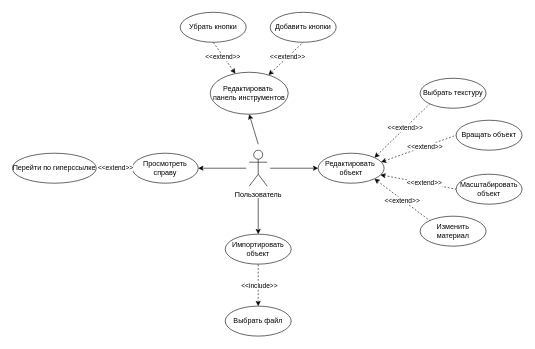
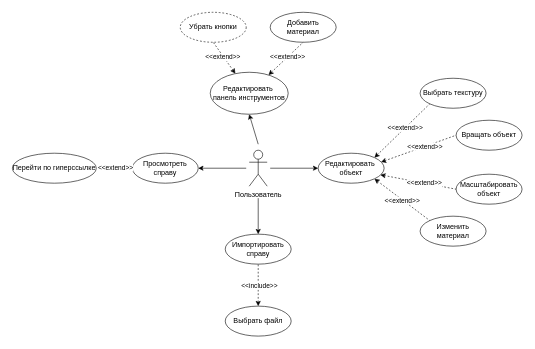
  <mxCell id="0" />
  <mxCell id="1" parent="0" />
  <mxCell id="2" value="Пользователь" style="shape=umlActor;verticalLabelPosition=bottom;verticalAlign=top;html=1;outlineConnect=0;" vertex="1" parent="1"><mxGeometry x="415" y="250" width="30" height="60" as="geometry" /></mxCell>
- <mxCell id="3" value="Импортировать&lt;br&gt;объект" style="ellipse;whiteSpace=wrap;html=1;" vertex="1" parent="1"><mxGeometry x="375" y="390" width="110" height="50" as="geometry" /></mxCell>
+ <mxCell id="3" value="Импортировать&lt;br&gt;справу" style="ellipse;whiteSpace=wrap;html=1;" vertex="1" parent="1"><mxGeometry x="375" y="390" width="110" height="50" as="geometry" /></mxCell>
  <mxCell id="4" value="Редактировать&amp;nbsp;&lt;div&gt;&lt;span style=&quot;background-color: initial;&quot;&gt;объект&lt;/span&gt;&lt;/div&gt;" style="ellipse;whiteSpace=wrap;html=1;" vertex="1" parent="1"><mxGeometry x="530" y="255" width="110" height="50" as="geometry" /></mxCell>
  <mxCell id="5" value="Редактировать&amp;nbsp;&lt;div&gt;панель инструментов&lt;/div&gt;" style="ellipse;whiteSpace=wrap;html=1;" vertex="1" parent="1"><mxGeometry x="350" y="120" width="130" height="70" as="geometry" /></mxCell>
  <mxCell id="6" value="Просмотреть справу" style="ellipse;whiteSpace=wrap;html=1;" vertex="1" parent="1"><mxGeometry x="220" y="255" width="110" height="50" as="geometry" /></mxCell>
  <mxCell id="7" value="" style="endArrow=classic;html=1;rounded=0;entryX=0.5;entryY=0;entryDx=0;entryDy=0;" edge="1" parent="1" target="3"><mxGeometry width="50" height="50" relative="1" as="geometry"><mxPoint x="430" y="330" as="sourcePoint" /><mxPoint x="470" y="350" as="targetPoint" /></mxGeometry></mxCell>
  <mxCell id="8" value="" style="endArrow=classic;html=1;rounded=0;entryX=0;entryY=0.5;entryDx=0;entryDy=0;" edge="1" parent="1" target="4"><mxGeometry width="50" height="50" relative="1" as="geometry"><mxPoint x="450" y="280" as="sourcePoint" /><mxPoint x="480" y="320" as="targetPoint" /></mxGeometry></mxCell>
  <mxCell id="9" value="" style="endArrow=classic;html=1;rounded=0;entryX=1;entryY=0.5;entryDx=0;entryDy=0;" edge="1" parent="1" target="6"><mxGeometry width="50" height="50" relative="1" as="geometry"><mxPoint x="410" y="280" as="sourcePoint" /><mxPoint x="440" y="310" as="targetPoint" /></mxGeometry></mxCell>
  <mxCell id="10" value="" style="endArrow=classic;html=1;rounded=0;entryX=0.5;entryY=1;entryDx=0;entryDy=0;" edge="1" parent="1" target="5"><mxGeometry width="50" height="50" relative="1" as="geometry"><mxPoint x="430" y="240" as="sourcePoint" /><mxPoint x="450" y="250" as="targetPoint" /></mxGeometry></mxCell>
  <mxCell id="11" value="Выбрать файл" style="ellipse;whiteSpace=wrap;html=1;" vertex="1" parent="1"><mxGeometry x="375" y="510" width="110" height="50" as="geometry" /></mxCell>
  <mxCell id="12" value="Выбрать текстуру" style="ellipse;whiteSpace=wrap;html=1;" vertex="1" parent="1"><mxGeometry x="700" y="130" width="110" height="50" as="geometry" /></mxCell>
  <mxCell id="13" value="Вращать объект" style="ellipse;whiteSpace=wrap;html=1;" vertex="1" parent="1"><mxGeometry x="760" y="200" width="110" height="50" as="geometry" /></mxCell>
  <mxCell id="14" value="Масштабировать&lt;br&gt;объект" style="ellipse;whiteSpace=wrap;html=1;" vertex="1" parent="1"><mxGeometry x="760" y="290" width="110" height="50" as="geometry" /></mxCell>
  <mxCell id="15" value="Изменить материал" style="ellipse;whiteSpace=wrap;html=1;" vertex="1" parent="1"><mxGeometry x="700" y="360" width="110" height="50" as="geometry" /></mxCell>
  <mxCell id="16" value="" style="endArrow=none;dashed=1;html=1;rounded=0;entryX=0;entryY=0;entryDx=0;entryDy=0;startArrow=classic;startFill=1;exitX=1;exitY=1;exitDx=0;exitDy=0;" edge="1" parent="1" source="4" target="15"><mxGeometry width="50" height="50" relative="1" as="geometry"><mxPoint x="610" y="320" as="sourcePoint" /><mxPoint x="620" y="340" as="targetPoint" /></mxGeometry></mxCell>
  <mxCell id="17" value="&amp;lt;&amp;lt;extend&amp;gt;&amp;gt;" style="edgeLabel;html=1;align=center;verticalAlign=middle;resizable=0;points=[];" vertex="1" connectable="0" parent="16"><mxGeometry x="0.011" y="-1" relative="1" as="geometry"><mxPoint as="offset" /></mxGeometry></mxCell>
  <mxCell id="18" value="" style="endArrow=none;dashed=1;html=1;rounded=0;entryX=0;entryY=0.5;entryDx=0;entryDy=0;exitX=0.943;exitY=0.72;exitDx=0;exitDy=0;startArrow=classic;startFill=1;exitPerimeter=0;" edge="1" parent="1" source="4" target="14"><mxGeometry width="50" height="50" relative="1" as="geometry"><mxPoint x="630" y="280" as="sourcePoint" /><mxPoint x="745" y="390" as="targetPoint" /></mxGeometry></mxCell>
  <mxCell id="19" value="&amp;lt;&amp;lt;extend&amp;gt;&amp;gt;" style="edgeLabel;html=1;align=center;verticalAlign=middle;resizable=0;points=[];" vertex="1" connectable="0" parent="18"><mxGeometry x="0.154" relative="1" as="geometry"><mxPoint as="offset" /></mxGeometry></mxCell>
  <mxCell id="20" value="" style="endArrow=none;dashed=1;html=1;rounded=0;entryX=0;entryY=0.5;entryDx=0;entryDy=0;exitX=0.954;exitY=0.296;exitDx=0;exitDy=0;startArrow=classic;startFill=1;exitPerimeter=0;" edge="1" parent="1" source="4" target="13"><mxGeometry width="50" height="50" relative="1" as="geometry"><mxPoint x="650" y="250" as="sourcePoint" /><mxPoint x="770" y="285" as="targetPoint" /></mxGeometry></mxCell>
  <mxCell id="21" value="&amp;lt;&amp;lt;extend&amp;gt;&amp;gt;" style="edgeLabel;html=1;align=center;verticalAlign=middle;resizable=0;points=[];" vertex="1" connectable="0" parent="20"><mxGeometry x="0.16" relative="1" as="geometry"><mxPoint as="offset" /></mxGeometry></mxCell>
  <mxCell id="22" value="" style="endArrow=none;dashed=1;html=1;rounded=0;entryX=0;entryY=1;entryDx=0;entryDy=0;exitX=1;exitY=0;exitDx=0;exitDy=0;startArrow=classic;startFill=1;" edge="1" parent="1" source="4" target="12"><mxGeometry width="50" height="50" relative="1" as="geometry"><mxPoint x="620" y="250" as="sourcePoint" /><mxPoint x="740" y="195" as="targetPoint" /></mxGeometry></mxCell>
  <mxCell id="23" value="&amp;lt;&amp;lt;extend&amp;gt;&amp;gt;" style="edgeLabel;html=1;align=center;verticalAlign=middle;resizable=0;points=[];" vertex="1" connectable="0" parent="22"><mxGeometry x="0.102" y="1" relative="1" as="geometry"><mxPoint as="offset" /></mxGeometry></mxCell>
  <mxCell id="24" value="" style="endArrow=none;dashed=1;html=1;rounded=0;entryX=0.5;entryY=1;entryDx=0;entryDy=0;startArrow=classic;startFill=1;exitX=0.5;exitY=0;exitDx=0;exitDy=0;" edge="1" parent="1" source="11" target="3"><mxGeometry width="50" height="50" relative="1" as="geometry"><mxPoint x="485" y="450" as="sourcePoint" /><mxPoint x="577" y="519" as="targetPoint" /></mxGeometry></mxCell>
  <mxCell id="25" value="&amp;lt;&amp;lt;include&amp;gt;&amp;gt;" style="edgeLabel;html=1;align=center;verticalAlign=middle;resizable=0;points=[];" vertex="1" connectable="0" parent="24"><mxGeometry x="0.011" y="-1" relative="1" as="geometry"><mxPoint as="offset" /></mxGeometry></mxCell>
  <mxCell id="26" value="Перейти по гиперссылке" style="ellipse;whiteSpace=wrap;html=1;" vertex="1" parent="1"><mxGeometry x="20" y="255" width="140" height="50" as="geometry" /></mxCell>
  <mxCell id="27" value="" style="endArrow=none;dashed=1;html=1;rounded=0;entryX=1.025;entryY=0.496;entryDx=0;entryDy=0;startArrow=classic;startFill=1;exitX=0;exitY=0.5;exitDx=0;exitDy=0;entryPerimeter=0;" edge="1" parent="1" source="6" target="26"><mxGeometry width="50" height="50" relative="1" as="geometry"><mxPoint x="150" y="350.5" as="sourcePoint" /><mxPoint x="242" y="419.5" as="targetPoint" /></mxGeometry></mxCell>
  <mxCell id="28" value="&amp;lt;&amp;lt;extend&amp;gt;&amp;gt;" style="edgeLabel;html=1;align=center;verticalAlign=middle;resizable=0;points=[];" vertex="1" connectable="0" parent="27"><mxGeometry x="0.011" y="-1" relative="1" as="geometry"><mxPoint as="offset" /></mxGeometry></mxCell>
- <mxCell id="29" value="Убрать кнопки" style="ellipse;whiteSpace=wrap;html=1;" vertex="1" parent="1"><mxGeometry x="300" y="20" width="110" height="50" as="geometry" /></mxCell>
- <mxCell id="30" value="Добавить кнопки" style="ellipse;whiteSpace=wrap;html=1;" vertex="1" parent="1"><mxGeometry x="450" y="20" width="110" height="50" as="geometry" /></mxCell>
+ <mxCell id="29" value="Убрать кнопки" style="ellipse;whiteSpace=wrap;html=1;dashed=1;" vertex="1" parent="1"><mxGeometry x="300" y="20" width="110" height="50" as="geometry" /></mxCell>
+ <mxCell id="30" value="Добавить материал" style="ellipse;whiteSpace=wrap;html=1;" vertex="1" parent="1"><mxGeometry x="450" y="20" width="110" height="50" as="geometry" /></mxCell>
  <mxCell id="31" value="" style="endArrow=none;dashed=1;html=1;rounded=0;entryX=0.5;entryY=1;entryDx=0;entryDy=0;startArrow=classic;startFill=1;" edge="1" parent="1" source="5" target="30"><mxGeometry width="50" height="50" relative="1" as="geometry"><mxPoint x="495" y="209" as="sourcePoint" /><mxPoint x="587" y="120" as="targetPoint" /></mxGeometry></mxCell>
  <mxCell id="32" value="&amp;lt;&amp;lt;extend&amp;gt;&amp;gt;" style="edgeLabel;html=1;align=center;verticalAlign=middle;resizable=0;points=[];" vertex="1" connectable="0" parent="31"><mxGeometry x="0.102" y="1" relative="1" as="geometry"><mxPoint as="offset" /></mxGeometry></mxCell>
  <mxCell id="33" value="" style="endArrow=none;dashed=1;html=1;rounded=0;entryX=0.5;entryY=1;entryDx=0;entryDy=0;startArrow=classic;startFill=1;" edge="1" parent="1" source="5" target="29"><mxGeometry width="50" height="50" relative="1" as="geometry"><mxPoint x="468" y="133" as="sourcePoint" /><mxPoint x="515" y="80" as="targetPoint" /></mxGeometry></mxCell>
  <mxCell id="34" value="&amp;lt;&amp;lt;extend&amp;gt;&amp;gt;" style="edgeLabel;html=1;align=center;verticalAlign=middle;resizable=0;points=[];" vertex="1" connectable="0" parent="33"><mxGeometry x="0.102" y="1" relative="1" as="geometry"><mxPoint as="offset" /></mxGeometry></mxCell>
